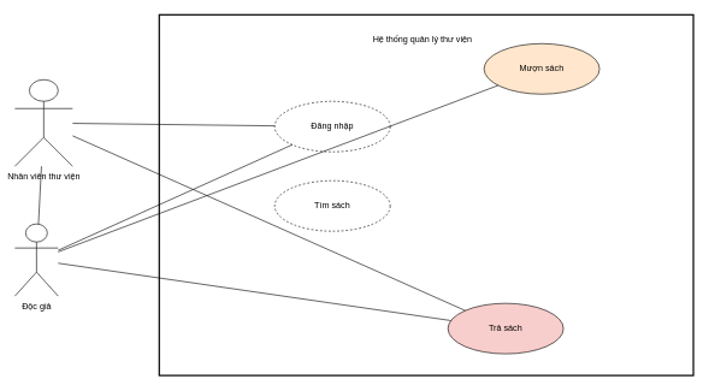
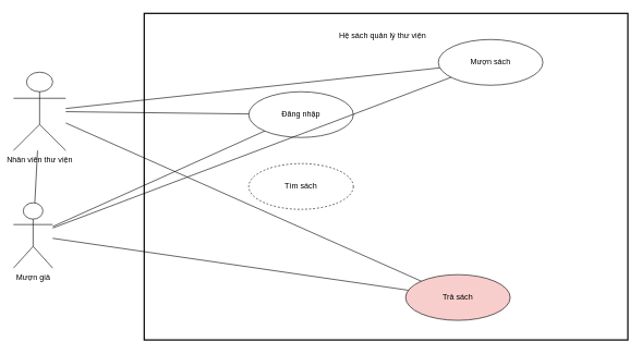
  <mxCell id="0" />
  <mxCell id="1" parent="0" />
  <mxCell id="2" value="" style="shape=rectangle;whiteSpace=wrap;html=1;strokeWidth=2;rounded=0;" parent="1" vertex="1"><mxGeometry x="220" y="20" width="740" height="500" as="geometry" /></mxCell>
- <mxCell id="3" value="Đăng nhập" style="ellipse;whiteSpace=wrap;html=1;aspect=fixed;dashed=1;" parent="2" vertex="1"><mxGeometry x="160" y="120" width="160" height="70" as="geometry" /></mxCell>
+ <mxCell id="3" value="Đăng nhập" style="ellipse;whiteSpace=wrap;html=1;aspect=fixed;" parent="2" vertex="1"><mxGeometry x="160" y="120" width="160" height="70" as="geometry" /></mxCell>
  <mxCell id="4" value="Tìm sách" style="ellipse;whiteSpace=wrap;html=1;aspect=fixed;dashed=1;" parent="2" vertex="1"><mxGeometry x="160" y="230" width="160" height="70" as="geometry" /></mxCell>
- <mxCell id="5" value="Mượn sách" style="ellipse;whiteSpace=wrap;html=1;aspect=fixed;fillColor=#ffe6cc;" parent="2" vertex="1"><mxGeometry x="450" y="40" width="160" height="70" as="geometry" /></mxCell>
+ <mxCell id="5" value="Mượn sách" style="ellipse;whiteSpace=wrap;html=1;aspect=fixed;" parent="2" vertex="1"><mxGeometry x="450" y="40" width="160" height="70" as="geometry" /></mxCell>
  <mxCell id="6" value="Trả sách" style="ellipse;whiteSpace=wrap;html=1;aspect=fixed;fillColor=#f8cecc;" parent="2" vertex="1"><mxGeometry x="400" y="400" width="160" height="70" as="geometry" /></mxCell>
- <mxCell id="7" value="Hệ thống quản lý thư viện" style="text;html=1;whiteSpace=wrap;strokeColor=none;fillColor=none;align=center;verticalAlign=middle;rounded=0;" vertex="1" parent="2"><mxGeometry x="220" y="20" width="290" height="30" as="geometry" /></mxCell>
+ <mxCell id="7" value="Hệ sách quản lý thư viện" style="text;html=1;whiteSpace=wrap;strokeColor=none;fillColor=none;align=center;verticalAlign=middle;rounded=0;" vertex="1" parent="2"><mxGeometry x="220" y="20" width="290" height="30" as="geometry" /></mxCell>
  <mxCell id="8" value="Nhân viên thư viện" style="shape=umlActor;verticalLabelPosition=bottom;verticalAlign=top;html=1;" parent="1" vertex="1"><mxGeometry x="20" y="110" width="80" height="120" as="geometry" /></mxCell>
- <mxCell id="9" value="Độc giả" style="shape=umlActor;verticalLabelPosition=bottom;verticalAlign=top;html=1;" parent="1" vertex="1"><mxGeometry x="20" y="310" width="60" height="100" as="geometry" /></mxCell>
+ <mxCell id="9" value="Mượn giả" style="shape=umlActor;verticalLabelPosition=bottom;verticalAlign=top;html=1;" parent="1" vertex="1"><mxGeometry x="20" y="310" width="60" height="100" as="geometry" /></mxCell>
  <mxCell id="10" style="endArrow=none;html=1;" parent="1" source="8" target="3" edge="1"><mxGeometry relative="1" as="geometry" /></mxCell>
+ <mxCell id="11" style="endArrow=none;html=1;" parent="1" source="8" target="5" edge="1"><mxGeometry relative="1" as="geometry" /></mxCell>
  <mxCell id="12" style="endArrow=none;html=1;" parent="1" source="8" target="6" edge="1"><mxGeometry relative="1" as="geometry" /></mxCell>
  <mxCell id="13" style="endArrow=none;html=1;" parent="1" source="9" target="3" edge="1"><mxGeometry relative="1" as="geometry" /></mxCell>
  <mxCell id="14" style="endArrow=none;html=1;" parent="1" source="9" target="8" edge="1"><mxGeometry relative="1" as="geometry" /></mxCell>
  <mxCell id="15" style="endArrow=none;html=1;" parent="1" source="9" target="5" edge="1"><mxGeometry relative="1" as="geometry" /></mxCell>
  <mxCell id="16" style="endArrow=none;html=1;" parent="1" source="9" target="6" edge="1"><mxGeometry relative="1" as="geometry" /></mxCell>
